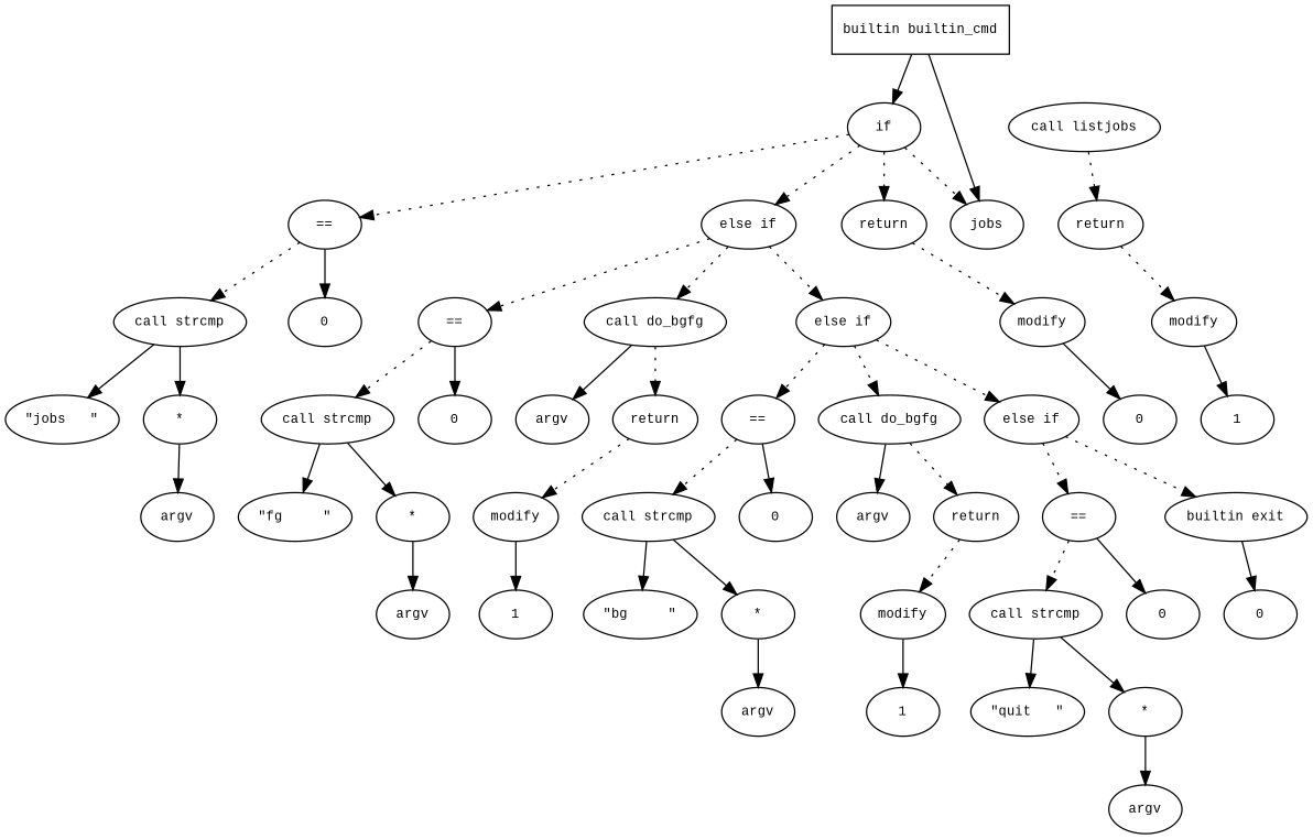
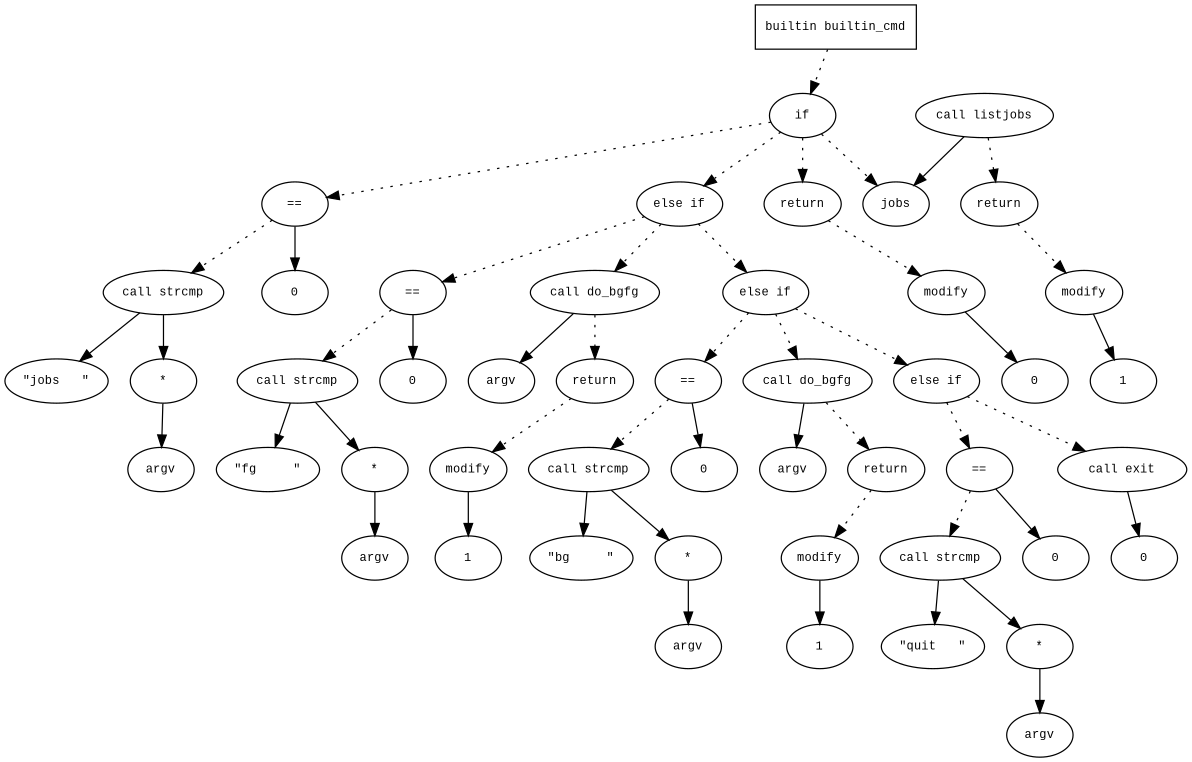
  digraph {
    fontname="Times New Roman"
    fontsize=10
    node [fontname="Courier New" fontsize=10 shape=ellipse]
    edge [fontname="Times New Roman" fontsize=10]
    n1 [label="builtin builtin_cmd" shape=box]
    n2 [label=if]
    n3 [label="=="]
    n4 [label="else if"]
    n5 [label=return]
    n6 [label=jobs]
    n7 [label="call strcmp"]
    n8 [label=0]
    n9 [label="call listjobs"]
    n10 [label=return]
    n11 [label="=="]
    n12 [label="call do_bgfg"]
    n13 [label="else if"]
    n14 [label=modify]
    n15 [label="\"jobs   \""]
    n16 [label="*"]
    n17 [label=argv]
    n18 [label=modify]
    n19 [label=1]
    n20 [label="call strcmp"]
    n21 [label=0]
    n22 [label=argv]
    n23 [label=return]
    n24 [label="=="]
    n25 [label="call do_bgfg"]
    n26 [label="else if"]
    n27 [label="\"fg     \""]
    n28 [label="*"]
    n29 [label=argv]
    n30 [label=modify]
    n31 [label=1]
    n32 [label="call strcmp"]
    n33 [label=0]
    n34 [label=argv]
    n35 [label=return]
    n36 [label="=="]
-   n37 [label="builtin exit"]
+   n37 [label="call exit"]
    n38 [label="\"bg     \""]
    n39 [label="*"]
    n40 [label=argv]
    n41 [label=modify]
    n42 [label=1]
    n43 [label="call strcmp"]
    n44 [label=0]
    n45 [label=0]
    n46 [label="\"quit   \""]
    n47 [label="*"]
    n48 [label=argv]
    n49 [label=0]
-   n1 -> n2 [style=solid]
+   n1 -> n2 [style=dotted]
    n2 -> n3 [style=dotted]
    n2 -> n4 [style=dotted]
    n2 -> n5 [style=dotted]
    n2 -> n6 [style=dotted]
    n3 -> n7 [style=dotted]
    n3 -> n8
    n4 -> n11 [style=dotted]
    n4 -> n12 [style=dotted]
    n4 -> n13 [style=dotted]
    n5 -> n14 [style=dotted]
    n7 -> n15
    n7 -> n16
-   n1 -> n6
+   n9 -> n6
    n9 -> n10 [style=dotted]
    n10 -> n18 [style=dotted]
    n11 -> n20 [style=dotted]
    n11 -> n21
    n12 -> n22
    n12 -> n23 [style=dotted]
    n13 -> n24 [style=dotted]
    n13 -> n25 [style=dotted]
    n13 -> n26 [style=dotted]
    n14 -> n49
    n16 -> n17
    n18 -> n19
    n20 -> n27
    n20 -> n28
    n23 -> n30 [style=dotted]
    n24 -> n32 [style=dotted]
    n24 -> n33
    n25 -> n34
    n25 -> n35 [style=dotted]
    n26 -> n36 [style=dotted]
    n26 -> n37 [style=dotted]
    n28 -> n29
    n30 -> n31
    n32 -> n38
    n32 -> n39
    n35 -> n41 [style=dotted]
    n36 -> n43 [style=dotted]
    n36 -> n44
    n37 -> n45
    n39 -> n40
    n41 -> n42
    n43 -> n46
    n43 -> n47
    n47 -> n48
  }
